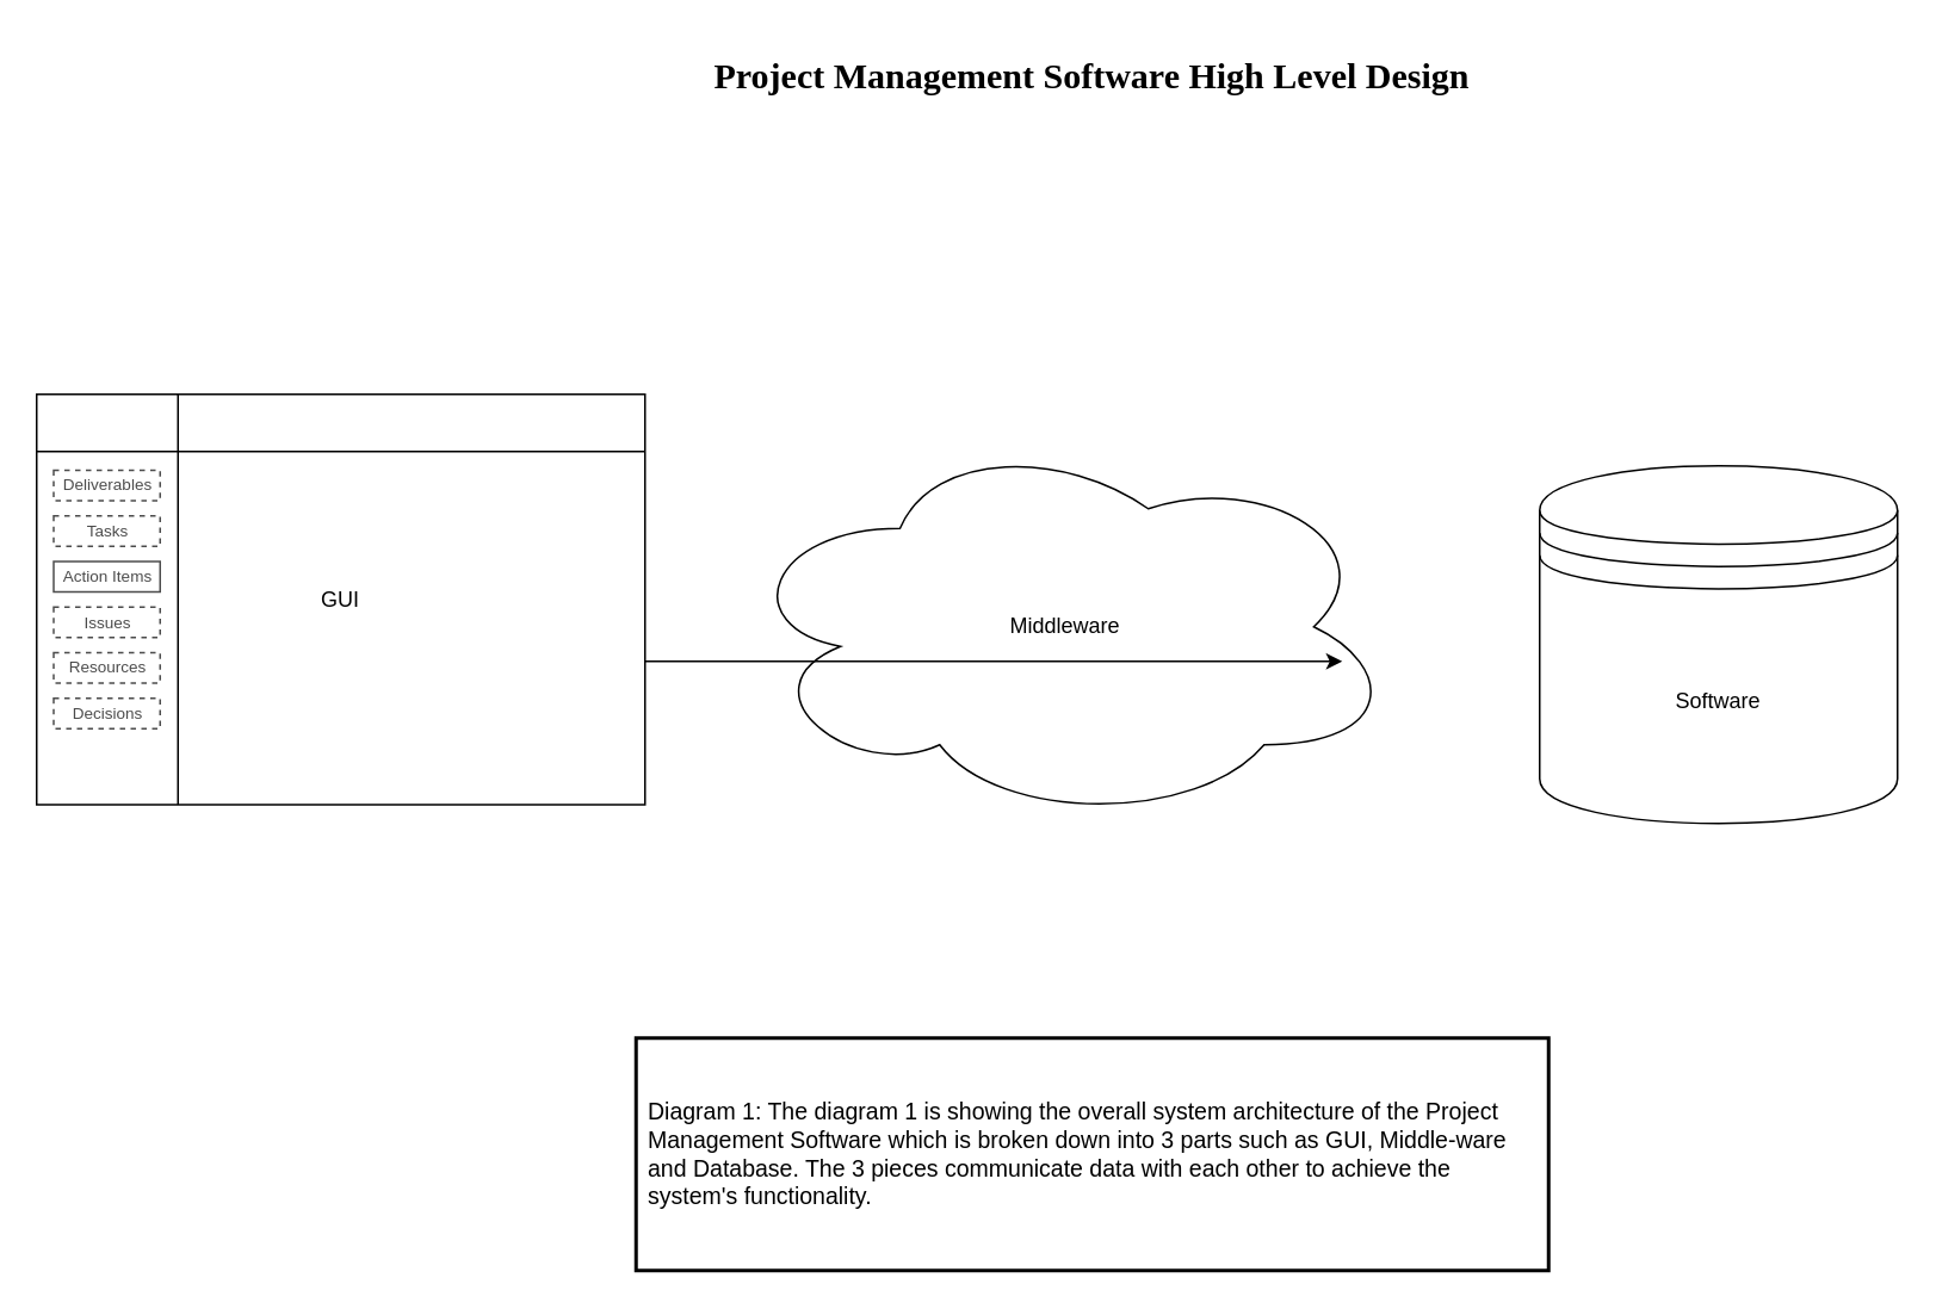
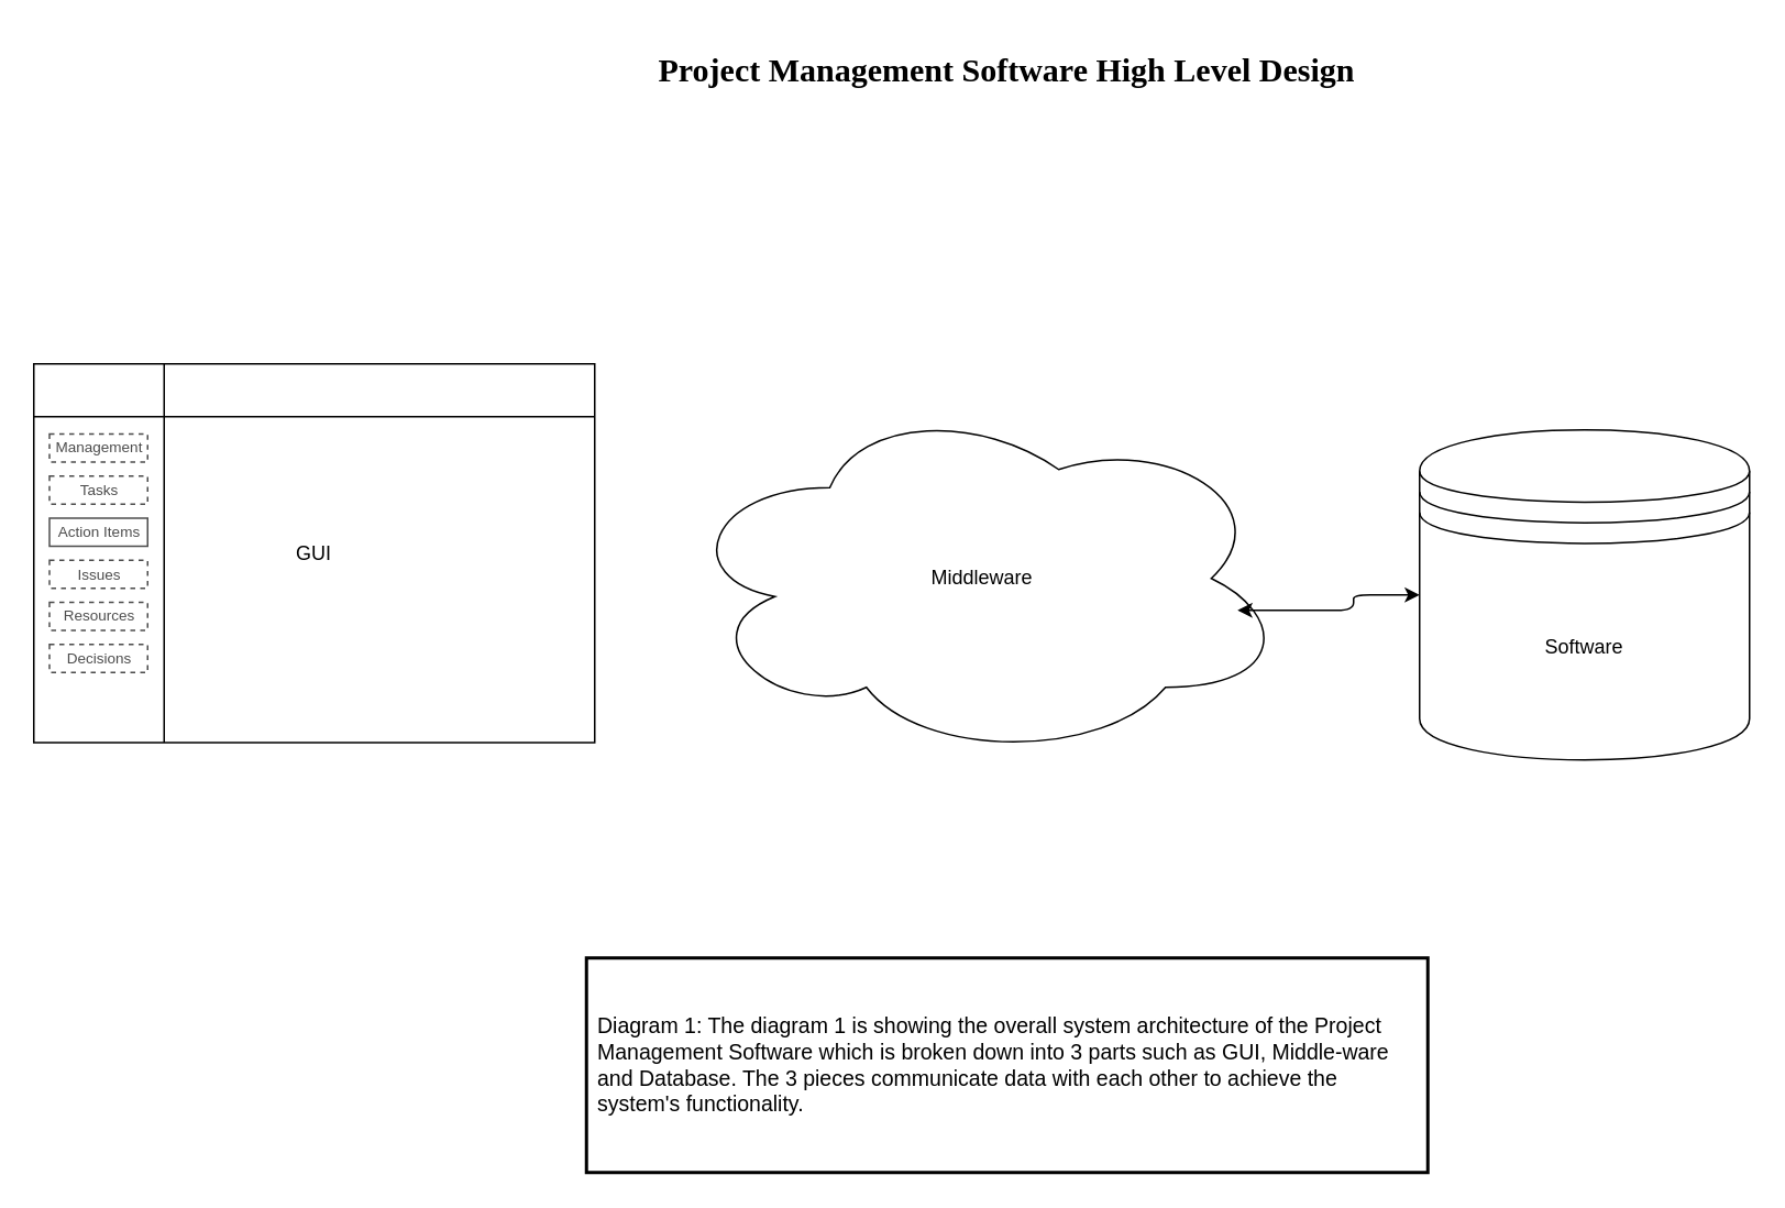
  <mxCell id="0" />
  <mxCell id="1" parent="0" />
  <mxCell id="2" value="Middleware" style="ellipse;shape=cloud;whiteSpace=wrap;html=1;align=center;" parent="1" vertex="1"><mxGeometry x="410" y="240" width="370" height="220" as="geometry" /></mxCell>
  <mxCell id="3" value="Software" style="shape=datastore;whiteSpace=wrap;html=1;" parent="1" vertex="1"><mxGeometry x="860" y="260" width="200" height="200" as="geometry" /></mxCell>
- <mxCell id="4" value="" style="endArrow=classic;startArrow=classic;html=1;exitX=0.918;exitY=0.588;exitDx=0;exitDy=0;exitPerimeter=0;edgeStyle=orthogonalEdgeStyle;" parent="1" source="2" target="12" edge="1"><mxGeometry width="50" height="50" relative="1" as="geometry"><mxPoint x="480" y="440" as="sourcePoint" /><mxPoint x="530" y="390" as="targetPoint" /></mxGeometry></mxCell>
+ <mxCell id="4" value="" style="endArrow=classic;startArrow=classic;html=1;exitX=0.918;exitY=0.588;exitDx=0;exitDy=0;exitPerimeter=0;edgeStyle=orthogonalEdgeStyle;" parent="1" source="2" target="3" edge="1"><mxGeometry width="50" height="50" relative="1" as="geometry"><mxPoint x="480" y="440" as="sourcePoint" /><mxPoint x="530" y="390" as="targetPoint" /></mxGeometry></mxCell>
  <mxCell id="5" value="" style="group;aspect=fixed;" parent="1" vertex="1" connectable="0"><mxGeometry x="20" y="220" width="340" height="229.5" as="geometry" /></mxCell>
  <mxCell id="6" value="GUI" style="shape=internalStorage;whiteSpace=wrap;html=1;backgroundOutline=1;dx=79;dy=32;" parent="5" vertex="1"><mxGeometry width="340" height="229.5" as="geometry" /></mxCell>
  <mxCell id="7" value="" style="group" parent="5" vertex="1" connectable="0"><mxGeometry x="9.5" y="42.5" width="59.5" height="144.5" as="geometry" /></mxCell>
- <mxCell id="8" value="Deliverables" style="rounded=0;whiteSpace=wrap;html=1;opacity=70;strokeColor=#000000;dashed=1;textOpacity=70;horizontal=1;fontSize=9;" parent="7" vertex="1"><mxGeometry width="59.5" height="17" as="geometry" /></mxCell>
+ <mxCell id="8" value="Management" style="rounded=0;whiteSpace=wrap;html=1;opacity=70;strokeColor=#000000;dashed=1;textOpacity=70;horizontal=1;fontSize=9;" parent="7" vertex="1"><mxGeometry width="59.5" height="17" as="geometry" /></mxCell>
  <mxCell id="9" value="Tasks" style="rounded=0;whiteSpace=wrap;html=1;opacity=70;strokeColor=#000000;dashed=1;textOpacity=70;horizontal=1;fontSize=9;" parent="7" vertex="1"><mxGeometry y="25.5" width="59.5" height="17" as="geometry" /></mxCell>
  <mxCell id="10" value="Action Items" style="rounded=0;whiteSpace=wrap;html=1;opacity=70;strokeColor=#000000;dashed=0;textOpacity=70;horizontal=1;fontSize=9;" parent="7" vertex="1"><mxGeometry y="51" width="59.5" height="17" as="geometry" /></mxCell>
  <mxCell id="11" value="&lt;span style=&quot;text-indent: -24px; white-space: normal; font-size: 9px;&quot;&gt;Issues&lt;br style=&quot;font-size: 9px;&quot;&gt;&lt;/span&gt;" style="rounded=0;whiteSpace=wrap;html=1;opacity=70;strokeColor=#000000;dashed=1;textOpacity=70;align=center;horizontal=1;fontSize=9;" parent="7" vertex="1"><mxGeometry y="76.5" width="59.5" height="17" as="geometry" /></mxCell>
  <mxCell id="12" value="&lt;span style=&quot;white-space: normal; font-size: 9px;&quot;&gt;Resources&lt;/span&gt;" style="rounded=0;whiteSpace=wrap;html=1;opacity=70;strokeColor=#000000;dashed=1;textOpacity=70;horizontal=1;fontSize=9;" parent="7" vertex="1"><mxGeometry y="102" width="59.5" height="17" as="geometry" /></mxCell>
  <mxCell id="13" value="&lt;span style=&quot;white-space: normal; font-size: 9px;&quot;&gt;Decisions&lt;/span&gt;" style="rounded=0;whiteSpace=wrap;html=1;opacity=70;strokeColor=#000000;dashed=1;textOpacity=70;horizontal=1;fontSize=9;" parent="7" vertex="1"><mxGeometry y="127.5" width="59.5" height="17" as="geometry" /></mxCell>
  <mxCell id="14" value="&lt;div style=&quot;font-size: 13px;&quot;&gt;Diagram 1: The diagram 1 is showing the overall system architecture of the Project Management Software which is broken down into 3 parts such as GUI, Middle-ware and Database. The 3 pieces communicate data with each other to achieve the system's functionality.&lt;/div&gt;" style="rounded=0;whiteSpace=wrap;html=1;align=left;strokeWidth=2;spacingLeft=5;spacingRight=5;fontSize=13;" vertex="1" parent="1"><mxGeometry x="355" y="580" width="510" height="130" as="geometry" /></mxCell>
  <mxCell id="15" value="&lt;div style=&quot;font-size: 20px;&quot;&gt;Project Management Software High Level Design&lt;/div&gt;&lt;div style=&quot;font-size: 20px;&quot;&gt;&lt;br style=&quot;font-size: 20px;&quot;&gt;&lt;/div&gt;" style="rounded=0;whiteSpace=wrap;html=1;align=center;strokeWidth=2;spacingLeft=5;spacingRight=5;fontSize=20;fontStyle=1;strokeColor=#FFFFFF;spacingTop=15;fontFamily=Verdana;" vertex="1" parent="1"><mxGeometry x="300" y="20" width="620" height="50" as="geometry" /></mxCell>
